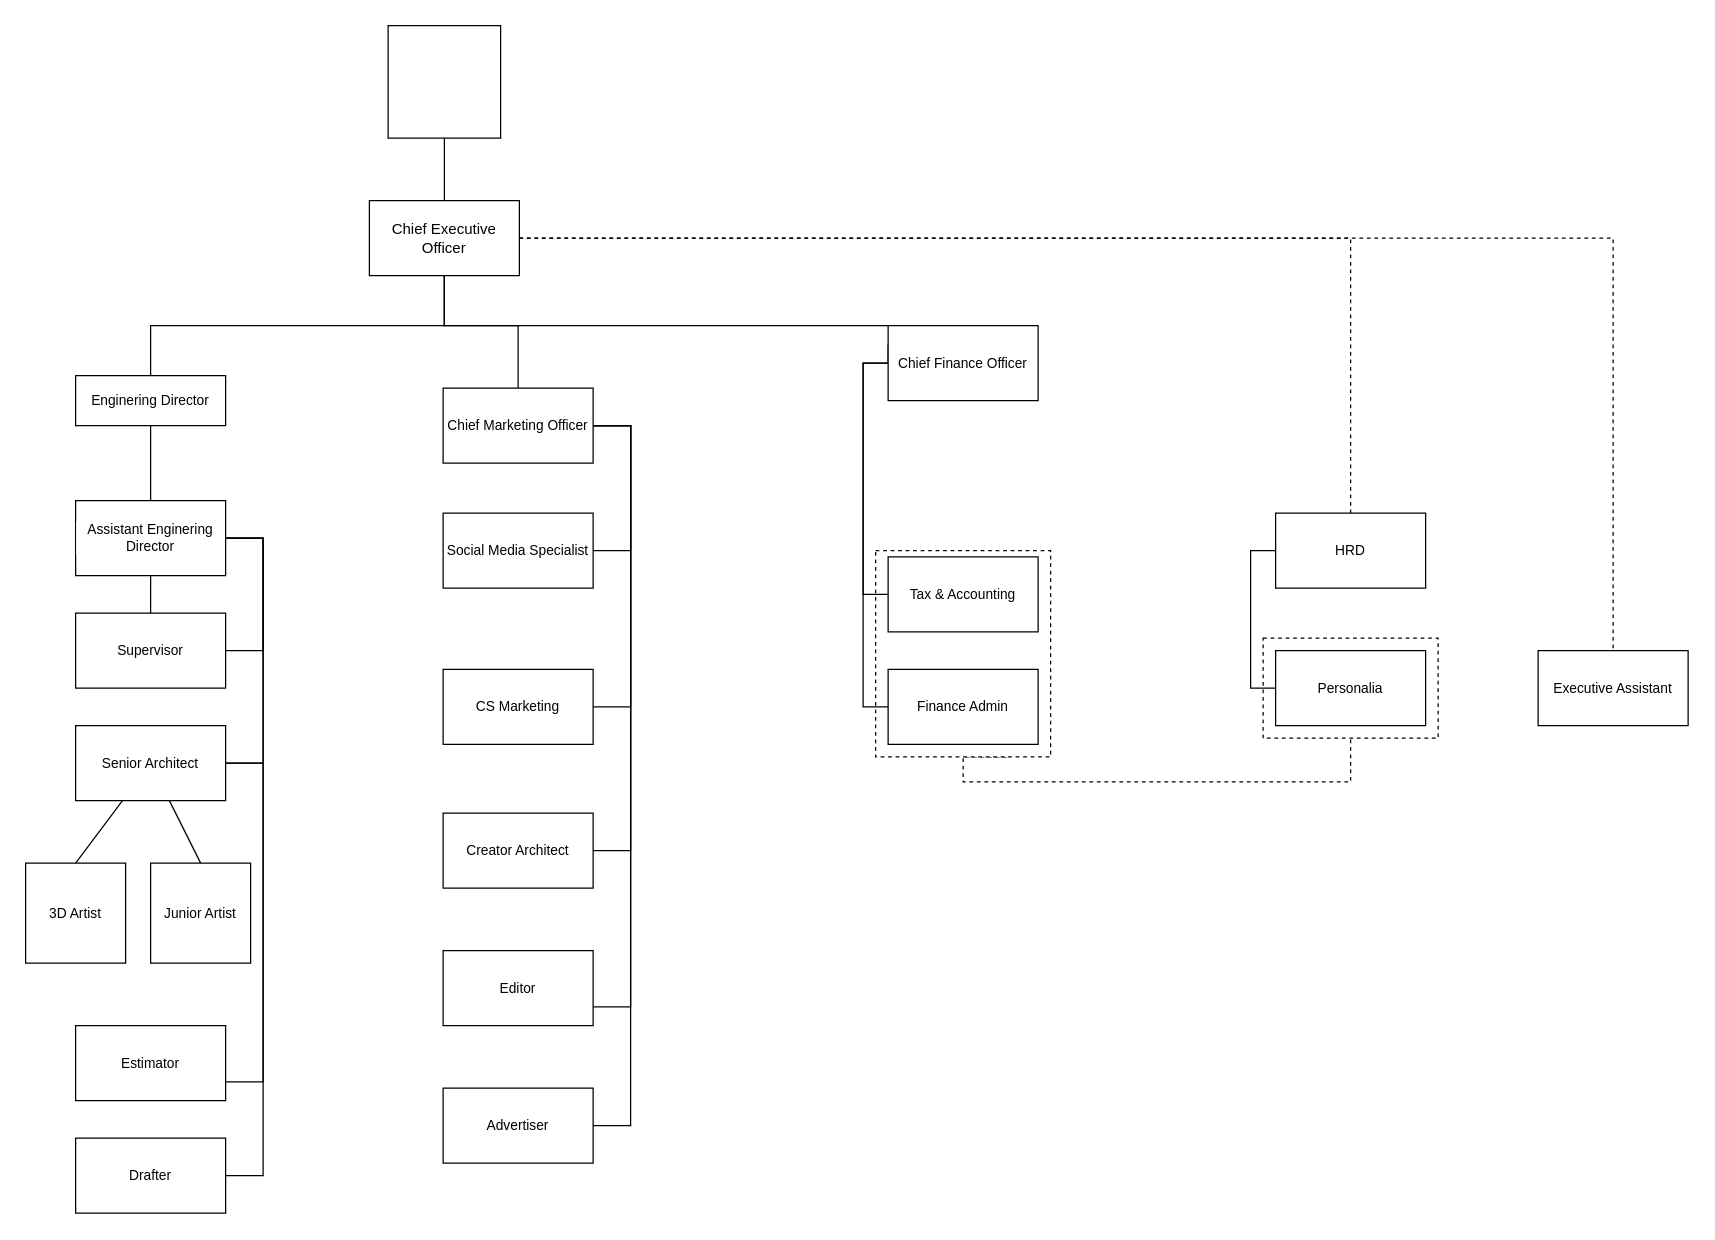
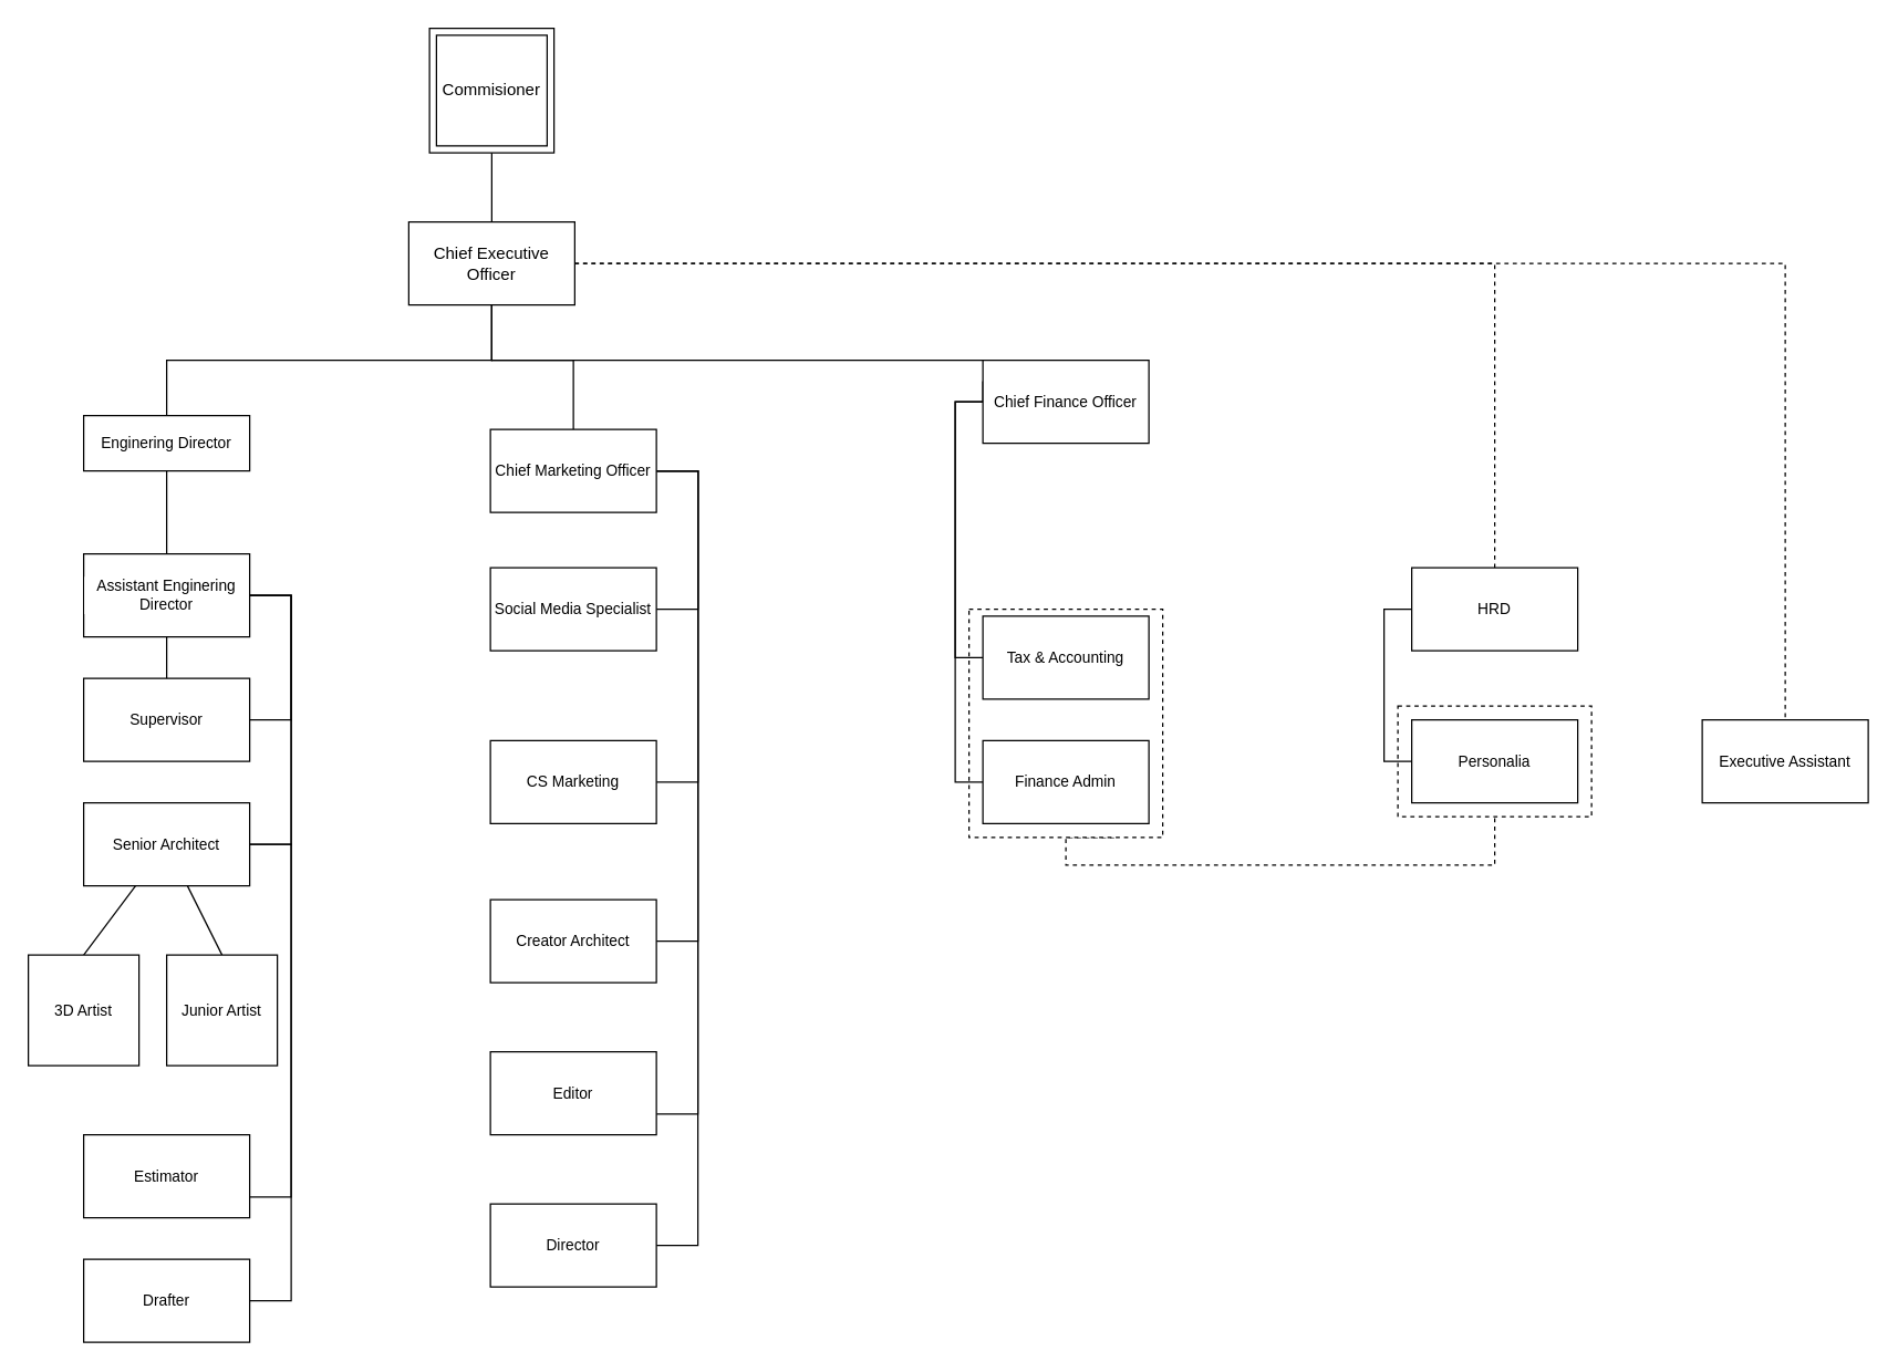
  <mxCell id="0" />
  <mxCell id="1" parent="0" />
  <mxCell id="2" value="" style="fontStyle=0;dashed=1;html=1;whiteSpace=wrap;fontFamily=Helvetica;fontSize=11;fontColor=default;labelBackgroundColor=default;" vertex="1" parent="1"><mxGeometry x="1010" y="510" width="140" height="80" as="geometry" /></mxCell>
  <mxCell id="3" style="edgeStyle=orthogonalEdgeStyle;shape=connector;rounded=0;orthogonalLoop=1;jettySize=auto;html=1;exitX=0.75;exitY=1;exitDx=0;exitDy=0;entryX=0.5;entryY=1;entryDx=0;entryDy=0;dashed=1;strokeColor=default;align=center;verticalAlign=middle;fontFamily=Helvetica;fontSize=11;fontColor=default;labelBackgroundColor=default;endArrow=none;" edge="1" parent="1" source="4" target="2"><mxGeometry relative="1" as="geometry"><Array as="points"><mxPoint x="770" y="605" /><mxPoint x="770" y="625" /><mxPoint x="1080" y="625" /></Array></mxGeometry></mxCell>
  <mxCell id="4" value="" style="fontStyle=0;dashed=1;html=1;whiteSpace=wrap;fontFamily=Helvetica;fontSize=11;fontColor=default;labelBackgroundColor=default;" vertex="1" parent="1"><mxGeometry x="700" y="440" width="140" height="165" as="geometry" /></mxCell>
  <mxCell id="5" value="" style="whiteSpace=wrap;html=1;aspect=fixed;" vertex="1" parent="1"><mxGeometry x="310" y="20" width="90" height="90" as="geometry" /></mxCell>
+ <mxCell id="6" value="C&lt;span style=&quot;background-color: transparent; color: light-dark(rgb(0, 0, 0), rgb(255, 255, 255));&quot;&gt;ommisioner&lt;/span&gt;" style="whiteSpace=wrap;html=1;aspect=fixed;" vertex="1" parent="1"><mxGeometry x="315" y="25" width="80" height="80" as="geometry" /></mxCell>
  <mxCell id="7" style="edgeStyle=elbowEdgeStyle;shape=connector;rounded=0;orthogonalLoop=1;jettySize=auto;html=1;entryX=0.5;entryY=0;entryDx=0;entryDy=0;strokeColor=default;align=center;verticalAlign=middle;fontFamily=Helvetica;fontSize=11;fontColor=default;labelBackgroundColor=default;endArrow=none;elbow=vertical;" edge="1" parent="1" source="12" target="15"><mxGeometry relative="1" as="geometry" /></mxCell>
  <mxCell id="8" style="edgeStyle=orthogonalEdgeStyle;shape=connector;rounded=0;orthogonalLoop=1;jettySize=auto;html=1;entryX=0.5;entryY=0;entryDx=0;entryDy=0;strokeColor=default;align=center;verticalAlign=middle;fontFamily=Helvetica;fontSize=11;fontColor=default;labelBackgroundColor=default;endArrow=none;" edge="1" parent="1" source="12" target="38"><mxGeometry relative="1" as="geometry"><Array as="points"><mxPoint x="355" y="260" /><mxPoint x="570" y="260" /></Array></mxGeometry></mxCell>
  <mxCell id="9" style="edgeStyle=orthogonalEdgeStyle;shape=connector;rounded=0;orthogonalLoop=1;jettySize=auto;html=1;exitX=1;exitY=0.5;exitDx=0;exitDy=0;entryX=0.5;entryY=0;entryDx=0;entryDy=0;dashed=1;strokeColor=default;align=center;verticalAlign=middle;fontFamily=Helvetica;fontSize=11;fontColor=default;labelBackgroundColor=default;endArrow=none;" edge="1" parent="1" source="12" target="44"><mxGeometry relative="1" as="geometry" /></mxCell>
  <mxCell id="10" style="edgeStyle=orthogonalEdgeStyle;shape=connector;rounded=0;orthogonalLoop=1;jettySize=auto;html=1;exitX=1;exitY=0.5;exitDx=0;exitDy=0;entryX=0.5;entryY=0;entryDx=0;entryDy=0;dashed=1;strokeColor=default;align=center;verticalAlign=middle;fontFamily=Helvetica;fontSize=11;fontColor=default;labelBackgroundColor=default;endArrow=none;" edge="1" parent="1" source="12" target="45"><mxGeometry relative="1" as="geometry" /></mxCell>
  <mxCell id="11" style="edgeStyle=elbowEdgeStyle;shape=connector;rounded=0;orthogonalLoop=1;jettySize=auto;elbow=vertical;html=1;exitX=0.5;exitY=1;exitDx=0;exitDy=0;entryX=0.5;entryY=0;entryDx=0;entryDy=0;strokeColor=default;align=center;verticalAlign=middle;fontFamily=Helvetica;fontSize=11;fontColor=default;labelBackgroundColor=default;endArrow=none;" edge="1" parent="1" source="12" target="35"><mxGeometry relative="1" as="geometry"><Array as="points"><mxPoint x="390" y="260" /></Array></mxGeometry></mxCell>
  <mxCell id="12" value="Chief Executive Officer" style="rounded=0;whiteSpace=wrap;html=1;" vertex="1" parent="1"><mxGeometry x="295" y="160" width="120" height="60" as="geometry" /></mxCell>
  <mxCell id="13" value="" style="endArrow=none;html=1;rounded=0;exitX=0.5;exitY=1;exitDx=0;exitDy=0;entryX=0.5;entryY=0;entryDx=0;entryDy=0;" edge="1" parent="1" source="5" target="12"><mxGeometry width="50" height="50" relative="1" as="geometry"><mxPoint x="410" y="120" as="sourcePoint" /><mxPoint x="600" y="50" as="targetPoint" /></mxGeometry></mxCell>
  <mxCell id="14" style="edgeStyle=none;shape=connector;rounded=0;orthogonalLoop=1;jettySize=auto;html=1;strokeColor=default;align=center;verticalAlign=middle;fontFamily=Helvetica;fontSize=11;fontColor=default;labelBackgroundColor=default;endArrow=none;" edge="1" parent="1" source="15" target="20"><mxGeometry relative="1" as="geometry" /></mxCell>
  <mxCell id="15" value="Enginering Director" style="rounded=0;whiteSpace=wrap;html=1;fontFamily=Helvetica;fontSize=11;fontColor=default;labelBackgroundColor=default;" vertex="1" parent="1"><mxGeometry x="60" y="300" width="120" height="40" as="geometry" /></mxCell>
  <mxCell id="16" style="edgeStyle=none;shape=connector;rounded=0;orthogonalLoop=1;jettySize=auto;html=1;entryX=0.5;entryY=0;entryDx=0;entryDy=0;strokeColor=default;align=center;verticalAlign=middle;fontFamily=Helvetica;fontSize=11;fontColor=default;labelBackgroundColor=default;endArrow=none;" edge="1" parent="1" source="20" target="21"><mxGeometry relative="1" as="geometry" /></mxCell>
  <mxCell id="17" style="edgeStyle=entityRelationEdgeStyle;shape=connector;rounded=0;orthogonalLoop=1;jettySize=auto;html=1;entryX=1;entryY=0.5;entryDx=0;entryDy=0;strokeColor=default;align=center;verticalAlign=middle;fontFamily=Helvetica;fontSize=11;fontColor=default;labelBackgroundColor=default;endArrow=none;" edge="1" parent="1" source="20" target="21"><mxGeometry relative="1" as="geometry" /></mxCell>
  <mxCell id="18" style="edgeStyle=entityRelationEdgeStyle;shape=connector;rounded=0;orthogonalLoop=1;jettySize=auto;html=1;entryX=1;entryY=0.5;entryDx=0;entryDy=0;strokeColor=default;align=center;verticalAlign=middle;fontFamily=Helvetica;fontSize=11;fontColor=default;labelBackgroundColor=default;endArrow=none;" edge="1" parent="1" source="20" target="25"><mxGeometry relative="1" as="geometry" /></mxCell>
  <mxCell id="19" style="edgeStyle=entityRelationEdgeStyle;shape=connector;rounded=0;orthogonalLoop=1;jettySize=auto;html=1;entryX=1;entryY=0.5;entryDx=0;entryDy=0;strokeColor=default;align=center;verticalAlign=middle;fontFamily=Helvetica;fontSize=11;fontColor=default;labelBackgroundColor=default;endArrow=none;" edge="1" parent="1" source="20" target="29"><mxGeometry relative="1" as="geometry" /></mxCell>
  <mxCell id="20" value="Assistant Enginering Director" style="rounded=0;whiteSpace=wrap;html=1;fontFamily=Helvetica;fontSize=11;fontColor=default;labelBackgroundColor=default;" vertex="1" parent="1"><mxGeometry x="60" y="400" width="120" height="60" as="geometry" /></mxCell>
  <mxCell id="21" value="Supervisor" style="rounded=0;whiteSpace=wrap;html=1;fontFamily=Helvetica;fontSize=11;fontColor=default;labelBackgroundColor=default;" vertex="1" parent="1"><mxGeometry x="60" y="490" width="120" height="60" as="geometry" /></mxCell>
  <mxCell id="22" style="edgeStyle=none;shape=connector;rounded=0;orthogonalLoop=1;jettySize=auto;html=1;entryX=0.5;entryY=0;entryDx=0;entryDy=0;strokeColor=default;align=center;verticalAlign=middle;fontFamily=Helvetica;fontSize=11;fontColor=default;labelBackgroundColor=default;endArrow=none;" edge="1" parent="1" source="25" target="26"><mxGeometry relative="1" as="geometry" /></mxCell>
  <mxCell id="23" style="edgeStyle=none;shape=connector;rounded=0;orthogonalLoop=1;jettySize=auto;html=1;entryX=0.5;entryY=0;entryDx=0;entryDy=0;strokeColor=default;align=center;verticalAlign=middle;fontFamily=Helvetica;fontSize=11;fontColor=default;labelBackgroundColor=default;endArrow=none;" edge="1" parent="1" source="25" target="27"><mxGeometry relative="1" as="geometry" /></mxCell>
  <mxCell id="24" style="edgeStyle=entityRelationEdgeStyle;shape=connector;rounded=0;orthogonalLoop=1;jettySize=auto;html=1;entryX=1;entryY=0.75;entryDx=0;entryDy=0;strokeColor=default;align=center;verticalAlign=middle;fontFamily=Helvetica;fontSize=11;fontColor=default;labelBackgroundColor=default;endArrow=none;" edge="1" parent="1" source="25" target="28"><mxGeometry relative="1" as="geometry" /></mxCell>
  <mxCell id="25" value="Senior Architect" style="rounded=0;whiteSpace=wrap;html=1;fontFamily=Helvetica;fontSize=11;fontColor=default;labelBackgroundColor=default;" vertex="1" parent="1"><mxGeometry x="60" y="580" width="120" height="60" as="geometry" /></mxCell>
  <mxCell id="26" value="3D Artist" style="whiteSpace=wrap;html=1;aspect=fixed;fontFamily=Helvetica;fontSize=11;fontColor=default;labelBackgroundColor=default;" vertex="1" parent="1"><mxGeometry x="20" y="690" width="80" height="80" as="geometry" /></mxCell>
  <mxCell id="27" value="Junior Artist" style="whiteSpace=wrap;html=1;aspect=fixed;fontFamily=Helvetica;fontSize=11;fontColor=default;labelBackgroundColor=default;" vertex="1" parent="1"><mxGeometry x="120" y="690" width="80" height="80" as="geometry" /></mxCell>
  <mxCell id="28" value="Estimator" style="rounded=0;whiteSpace=wrap;html=1;fontFamily=Helvetica;fontSize=11;fontColor=default;labelBackgroundColor=default;" vertex="1" parent="1"><mxGeometry x="60" y="820" width="120" height="60" as="geometry" /></mxCell>
  <mxCell id="29" value="Drafter" style="rounded=0;whiteSpace=wrap;html=1;fontFamily=Helvetica;fontSize=11;fontColor=default;labelBackgroundColor=default;" vertex="1" parent="1"><mxGeometry x="60" y="910" width="120" height="60" as="geometry" /></mxCell>
  <mxCell id="30" style="edgeStyle=entityRelationEdgeStyle;shape=connector;rounded=0;orthogonalLoop=1;jettySize=auto;html=1;exitX=1;exitY=0.5;exitDx=0;exitDy=0;entryX=1;entryY=0.5;entryDx=0;entryDy=0;strokeColor=default;align=center;verticalAlign=middle;fontFamily=Helvetica;fontSize=11;fontColor=default;labelBackgroundColor=default;endArrow=none;" edge="1" parent="1" source="35" target="46"><mxGeometry relative="1" as="geometry" /></mxCell>
  <mxCell id="31" style="edgeStyle=entityRelationEdgeStyle;shape=connector;rounded=0;orthogonalLoop=1;jettySize=auto;html=1;exitX=1;exitY=0.5;exitDx=0;exitDy=0;entryX=1;entryY=0.5;entryDx=0;entryDy=0;strokeColor=default;align=center;verticalAlign=middle;fontFamily=Helvetica;fontSize=11;fontColor=default;labelBackgroundColor=default;endArrow=none;" edge="1" parent="1" source="35" target="47"><mxGeometry relative="1" as="geometry" /></mxCell>
  <mxCell id="32" style="edgeStyle=entityRelationEdgeStyle;shape=connector;rounded=0;orthogonalLoop=1;jettySize=auto;html=1;exitX=1;exitY=0.5;exitDx=0;exitDy=0;entryX=1;entryY=0.5;entryDx=0;entryDy=0;strokeColor=default;align=center;verticalAlign=middle;fontFamily=Helvetica;fontSize=11;fontColor=default;labelBackgroundColor=default;endArrow=none;" edge="1" parent="1" source="35" target="48"><mxGeometry relative="1" as="geometry" /></mxCell>
  <mxCell id="33" style="edgeStyle=entityRelationEdgeStyle;shape=connector;rounded=0;orthogonalLoop=1;jettySize=auto;html=1;exitX=1;exitY=0.5;exitDx=0;exitDy=0;entryX=1;entryY=0.75;entryDx=0;entryDy=0;strokeColor=default;align=center;verticalAlign=middle;fontFamily=Helvetica;fontSize=11;fontColor=default;labelBackgroundColor=default;endArrow=none;" edge="1" parent="1" source="35" target="49"><mxGeometry relative="1" as="geometry" /></mxCell>
  <mxCell id="34" style="edgeStyle=entityRelationEdgeStyle;shape=connector;rounded=0;orthogonalLoop=1;jettySize=auto;html=1;exitX=1;exitY=0.5;exitDx=0;exitDy=0;entryX=1;entryY=0.5;entryDx=0;entryDy=0;strokeColor=default;align=center;verticalAlign=middle;fontFamily=Helvetica;fontSize=11;fontColor=default;labelBackgroundColor=default;endArrow=none;" edge="1" parent="1" source="35" target="50"><mxGeometry relative="1" as="geometry" /></mxCell>
  <mxCell id="35" value="Chief Marketing Officer" style="rounded=0;whiteSpace=wrap;html=1;fontFamily=Helvetica;fontSize=11;fontColor=default;labelBackgroundColor=default;" vertex="1" parent="1"><mxGeometry x="354" y="310" width="120" height="60" as="geometry" /></mxCell>
  <mxCell id="36" style="edgeStyle=orthogonalEdgeStyle;shape=connector;rounded=0;orthogonalLoop=1;jettySize=auto;html=1;exitX=0;exitY=0.25;exitDx=0;exitDy=0;entryX=0;entryY=0.5;entryDx=0;entryDy=0;strokeColor=default;align=center;verticalAlign=middle;fontFamily=Helvetica;fontSize=11;fontColor=default;labelBackgroundColor=default;endArrow=none;" edge="1" parent="1" source="38" target="39"><mxGeometry relative="1" as="geometry"><Array as="points"><mxPoint x="710" y="290" /><mxPoint x="690" y="290" /><mxPoint x="690" y="475" /></Array></mxGeometry></mxCell>
  <mxCell id="37" style="edgeStyle=orthogonalEdgeStyle;shape=connector;rounded=0;orthogonalLoop=1;jettySize=auto;html=1;exitX=0;exitY=0.5;exitDx=0;exitDy=0;entryX=0;entryY=0.5;entryDx=0;entryDy=0;strokeColor=default;align=center;verticalAlign=middle;fontFamily=Helvetica;fontSize=11;fontColor=default;labelBackgroundColor=default;endArrow=none;" edge="1" parent="1" source="38" target="40"><mxGeometry relative="1" as="geometry" /></mxCell>
  <mxCell id="38" value="Chief Finance Officer" style="rounded=0;whiteSpace=wrap;html=1;fontFamily=Helvetica;fontSize=11;fontColor=default;labelBackgroundColor=default;" vertex="1" parent="1"><mxGeometry x="710" y="260" width="120" height="60" as="geometry" /></mxCell>
  <mxCell id="39" value="Tax &amp;amp; Accounting" style="rounded=0;whiteSpace=wrap;html=1;fontFamily=Helvetica;fontSize=11;fontColor=default;labelBackgroundColor=default;" vertex="1" parent="1"><mxGeometry x="710" y="445" width="120" height="60" as="geometry" /></mxCell>
  <mxCell id="40" value="Finance Admin" style="rounded=0;whiteSpace=wrap;html=1;fontFamily=Helvetica;fontSize=11;fontColor=default;labelBackgroundColor=default;" vertex="1" parent="1"><mxGeometry x="710" y="535" width="120" height="60" as="geometry" /></mxCell>
  <mxCell id="41" style="edgeStyle=none;shape=connector;rounded=0;orthogonalLoop=1;jettySize=auto;html=1;exitX=0;exitY=0.5;exitDx=0;exitDy=0;strokeColor=default;align=center;verticalAlign=middle;fontFamily=Helvetica;fontSize=11;fontColor=default;labelBackgroundColor=default;endArrow=none;" edge="1" parent="1" source="4" target="4"><mxGeometry relative="1" as="geometry" /></mxCell>
  <mxCell id="42" style="edgeStyle=orthogonalEdgeStyle;shape=connector;rounded=0;orthogonalLoop=1;jettySize=auto;html=1;exitX=0;exitY=0.5;exitDx=0;exitDy=0;entryX=0;entryY=0.5;entryDx=0;entryDy=0;strokeColor=default;align=center;verticalAlign=middle;fontFamily=Helvetica;fontSize=11;fontColor=default;labelBackgroundColor=default;endArrow=none;" edge="1" parent="1" source="43" target="44"><mxGeometry relative="1" as="geometry" /></mxCell>
  <mxCell id="43" value="Personalia" style="rounded=0;whiteSpace=wrap;html=1;fontFamily=Helvetica;fontSize=11;fontColor=default;labelBackgroundColor=default;" vertex="1" parent="1"><mxGeometry x="1020" y="520" width="120" height="60" as="geometry" /></mxCell>
  <mxCell id="44" value="HRD" style="rounded=0;whiteSpace=wrap;html=1;fontFamily=Helvetica;fontSize=11;fontColor=default;labelBackgroundColor=default;" vertex="1" parent="1"><mxGeometry x="1020" y="410" width="120" height="60" as="geometry" /></mxCell>
  <mxCell id="45" value="Executive Assistant" style="rounded=0;whiteSpace=wrap;html=1;fontFamily=Helvetica;fontSize=11;fontColor=default;labelBackgroundColor=default;" vertex="1" parent="1"><mxGeometry x="1230" y="520" width="120" height="60" as="geometry" /></mxCell>
  <mxCell id="46" value="Social Media Specialist" style="rounded=0;whiteSpace=wrap;html=1;fontFamily=Helvetica;fontSize=11;fontColor=default;labelBackgroundColor=default;" vertex="1" parent="1"><mxGeometry x="354" y="410" width="120" height="60" as="geometry" /></mxCell>
  <mxCell id="47" value="CS Marketing" style="rounded=0;whiteSpace=wrap;html=1;fontFamily=Helvetica;fontSize=11;fontColor=default;labelBackgroundColor=default;" vertex="1" parent="1"><mxGeometry x="354" y="535" width="120" height="60" as="geometry" /></mxCell>
  <mxCell id="48" value="Creator Architect" style="rounded=0;whiteSpace=wrap;html=1;fontFamily=Helvetica;fontSize=11;fontColor=default;labelBackgroundColor=default;" vertex="1" parent="1"><mxGeometry x="354" y="650" width="120" height="60" as="geometry" /></mxCell>
  <mxCell id="49" value="Editor" style="rounded=0;whiteSpace=wrap;html=1;fontFamily=Helvetica;fontSize=11;fontColor=default;labelBackgroundColor=default;" vertex="1" parent="1"><mxGeometry x="354" y="760" width="120" height="60" as="geometry" /></mxCell>
- <mxCell id="50" value="Advertiser" style="rounded=0;whiteSpace=wrap;html=1;fontFamily=Helvetica;fontSize=11;fontColor=default;labelBackgroundColor=default;" vertex="1" parent="1"><mxGeometry x="354" y="870" width="120" height="60" as="geometry" /></mxCell>
+ <mxCell id="50" value="Director" style="rounded=0;whiteSpace=wrap;html=1;fontFamily=Helvetica;fontSize=11;fontColor=default;labelBackgroundColor=default;" vertex="1" parent="1"><mxGeometry x="354" y="870" width="120" height="60" as="geometry" /></mxCell>
